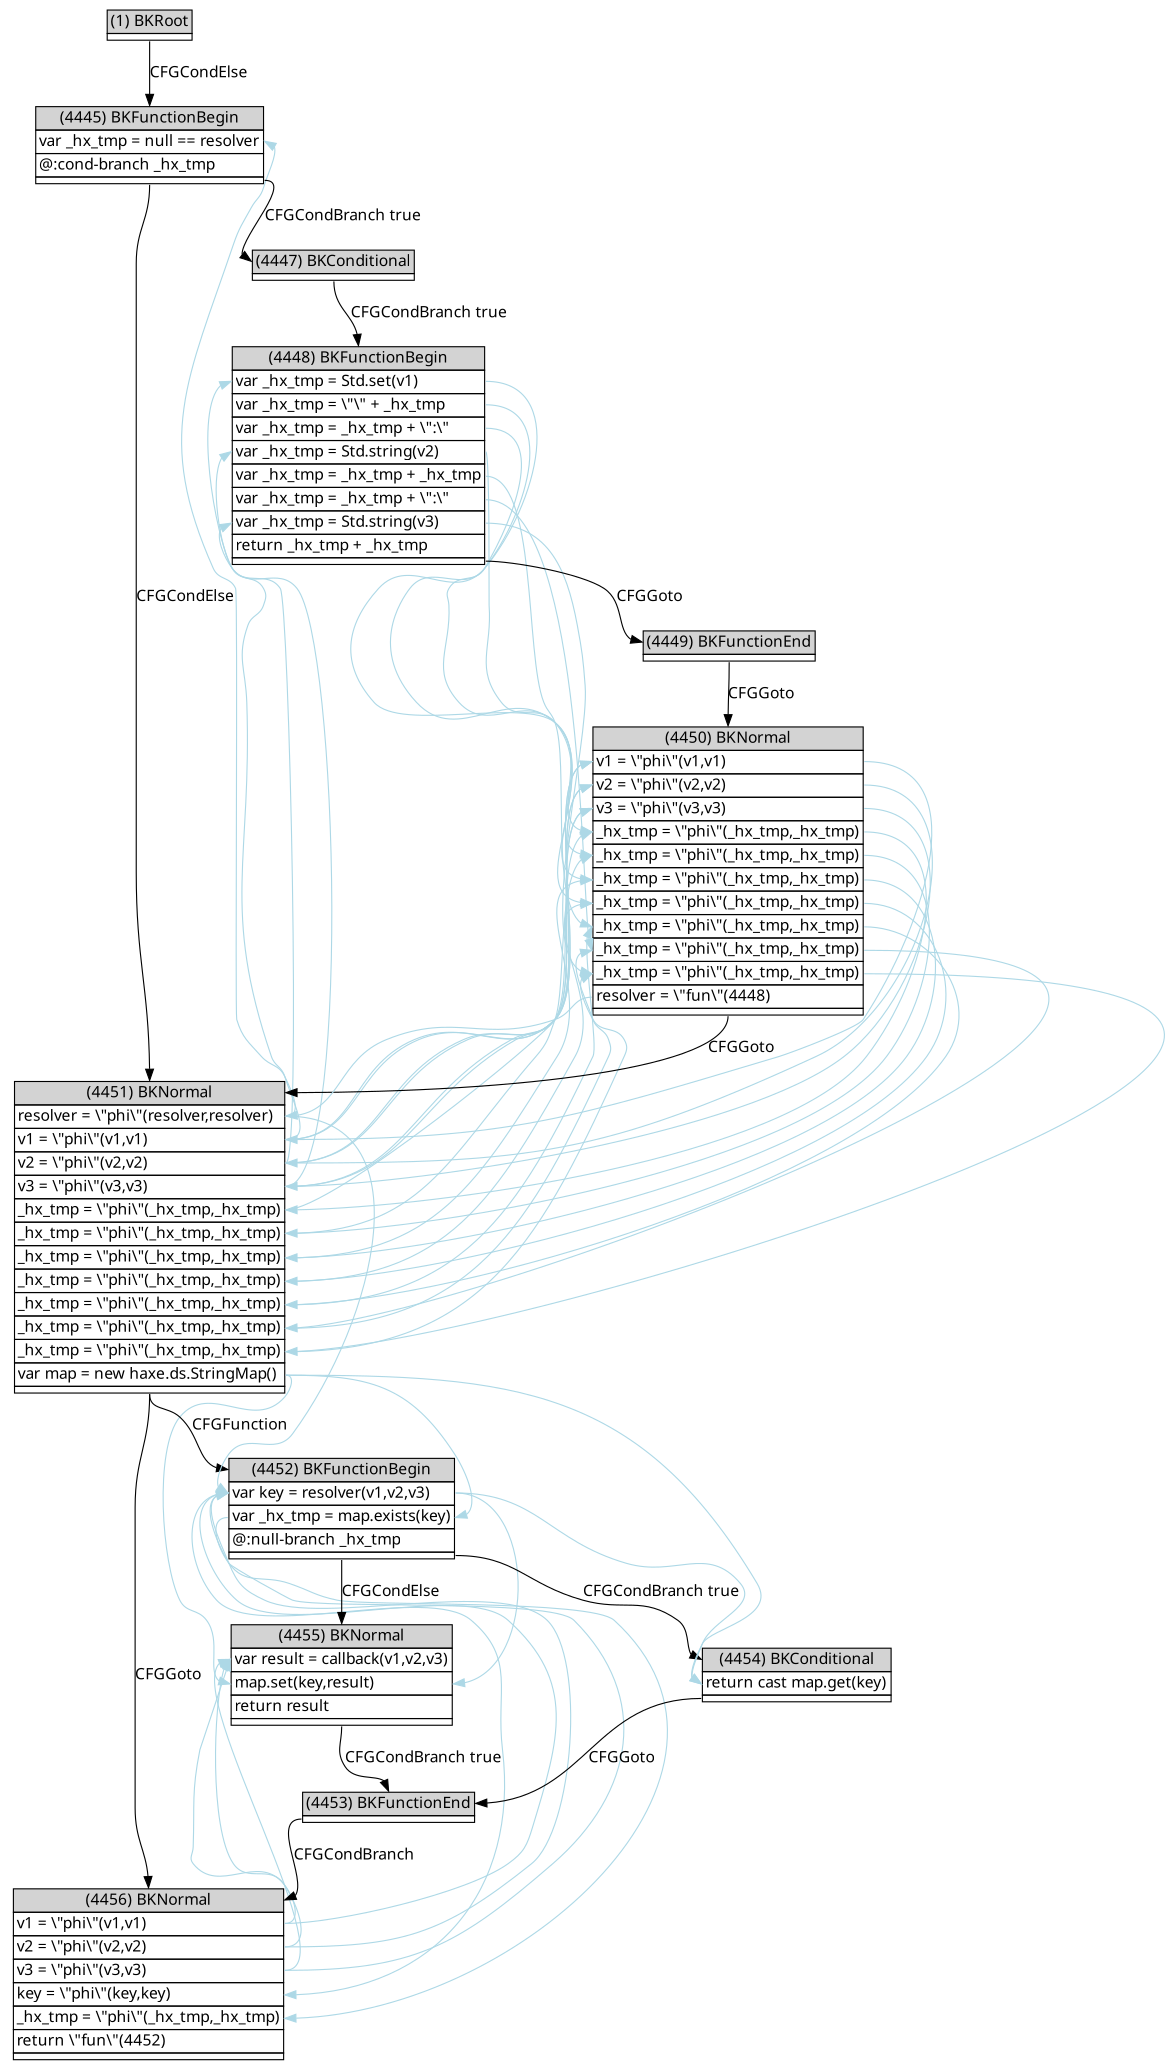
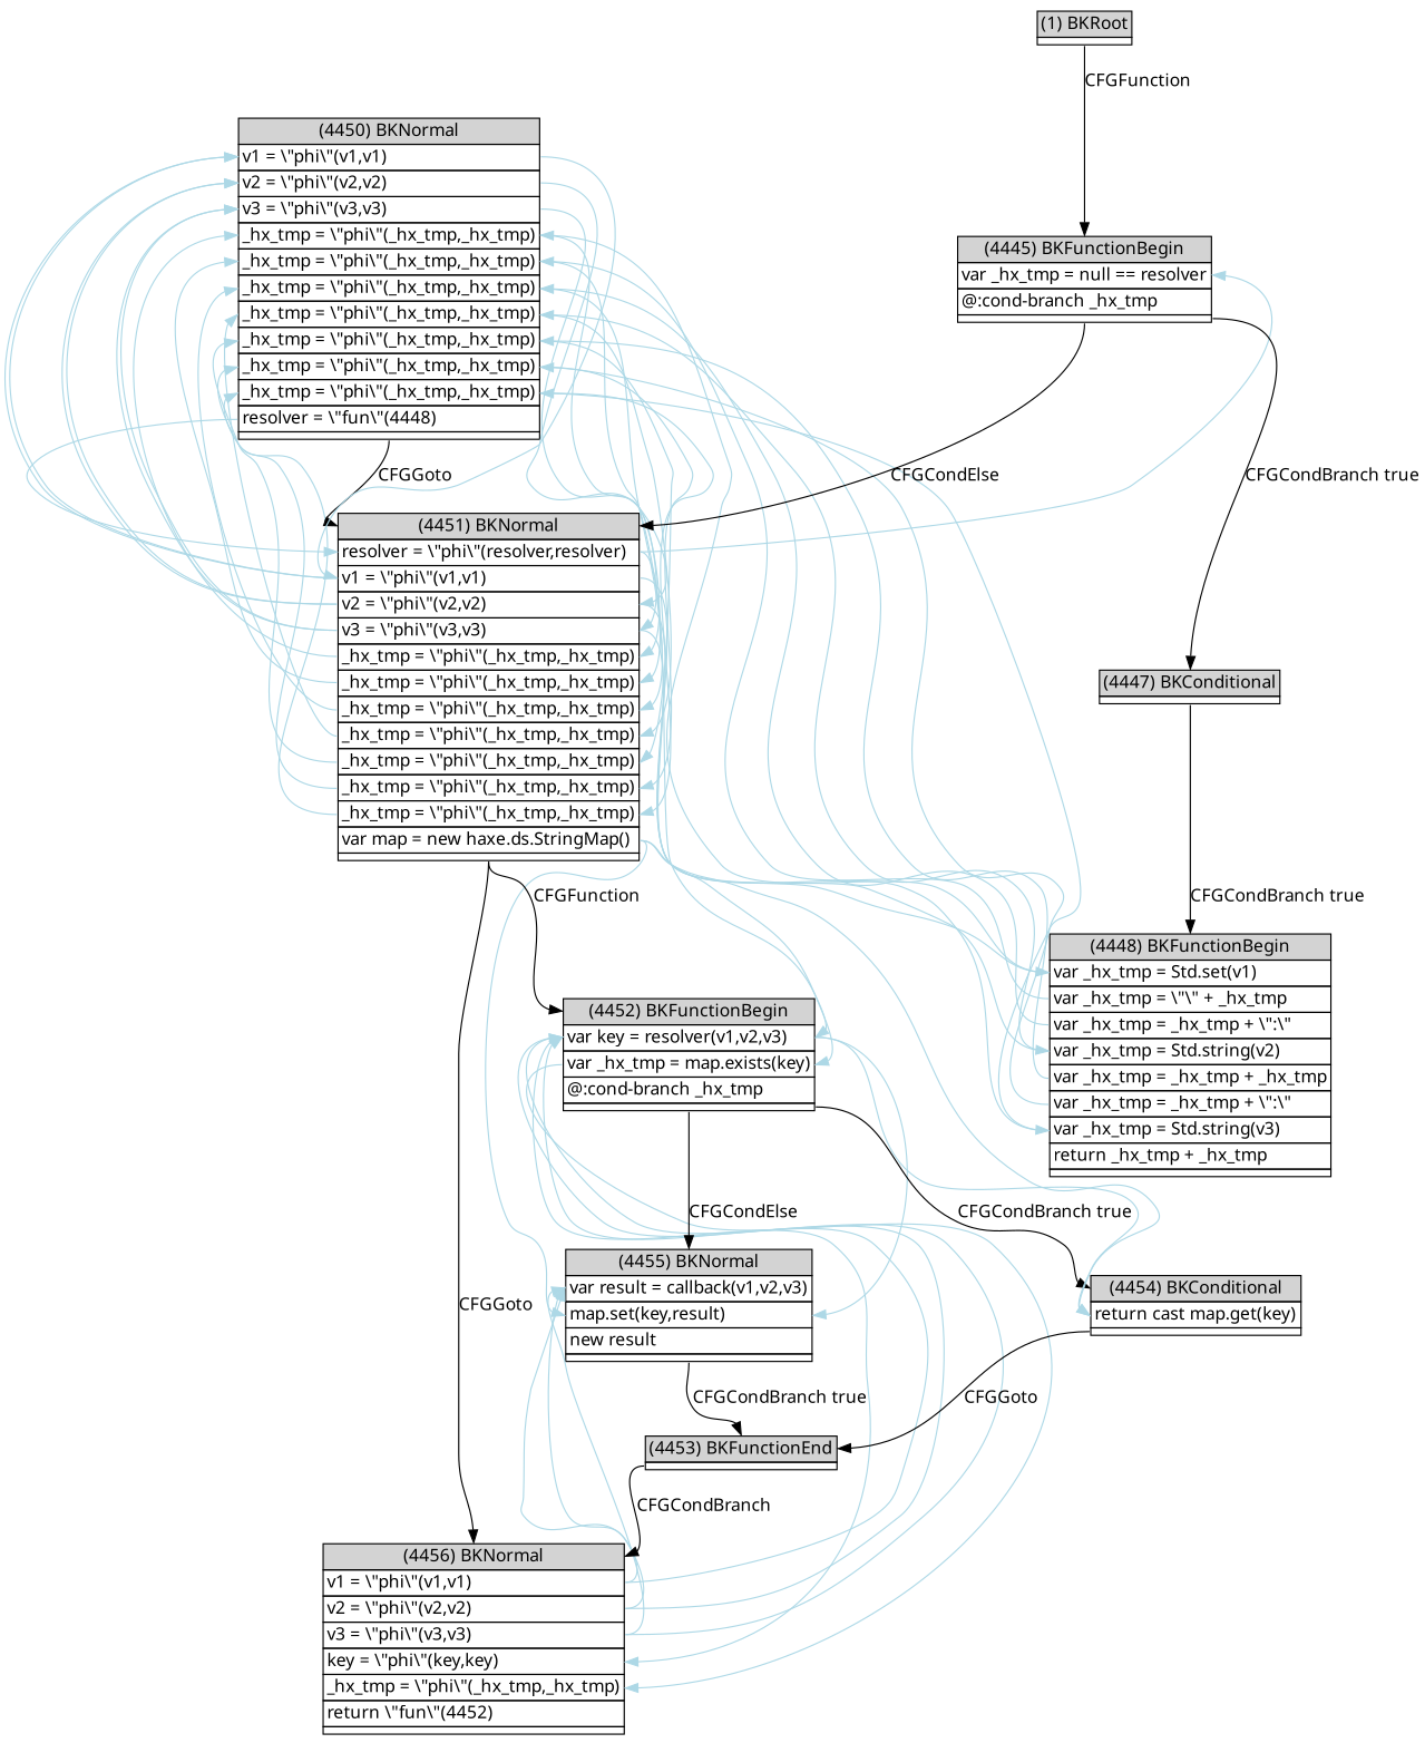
  digraph {
    fontname="Noto Sans"
    node [fontname="Noto Sans" shape=plaintext]
    edge [color=lightblue constraint=false fontname="Noto Sans" headport=in tailport=out]
    n1 [label=<<table BORDER="0" CELLBORDER="1" CELLSPACING="0"> 	<tr><td port="in" bgcolor="lightgray">(4456) BKNormal</td></tr> 	<tr><td port="ep0" align="left">v1 = \"phi\"(v1,v1)</td></tr> 	<tr><td port="ep1" align="left">v2 = \"phi\"(v2,v2)</td></tr> 	<tr><td port="ep2" align="left">v3 = \"phi\"(v3,v3)</td></tr> 	<tr><td port="ep3" align="left">key = \"phi\"(key,key)</td></tr> 	<tr><td port="ep4" align="left">_hx_tmp = \"phi\"(_hx_tmp,_hx_tmp)</td></tr> 	<tr><td port="e0" align="left">return \"fun\"(4452)</td></tr> 	<tr><td port="out"></td></tr> </table>>]
-   n2 [label=<<table BORDER="0" CELLBORDER="1" CELLSPACING="0"> 	<tr><td port="in" bgcolor="lightgray">(4455) BKNormal</td></tr> 	<tr><td port="e0" align="left">var result = callback(v1,v2,v3)</td></tr> 	<tr><td port="e1" align="left">map.set(key,result)</td></tr> 	<tr><td port="e2" align="left">return result</td></tr> 	<tr><td port="out"></td></tr> </table>>]
-   n3 [label=<<table BORDER="0" CELLBORDER="1" CELLSPACING="0"> 	<tr><td port="in" bgcolor="lightgray">(4452) BKFunctionBegin</td></tr> 	<tr><td port="e0" align="left">var key = resolver(v1,v2,v3)</td></tr> 	<tr><td port="e1" align="left">var _hx_tmp = map.exists(key)</td></tr> 	<tr><td port="e2" align="left">@:null-branch _hx_tmp</td></tr> 	<tr><td port="out"></td></tr> </table>>]
+   n2 [label=<<table BORDER="0" CELLBORDER="1" CELLSPACING="0"> 	<tr><td port="in" bgcolor="lightgray">(4455) BKNormal</td></tr> 	<tr><td port="e0" align="left">var result = callback(v1,v2,v3)</td></tr> 	<tr><td port="e1" align="left">map.set(key,result)</td></tr> 	<tr><td port="e2" align="left">new result</td></tr> 	<tr><td port="out"></td></tr> </table>>]
+   n3 [label=<<table BORDER="0" CELLBORDER="1" CELLSPACING="0"> 	<tr><td port="in" bgcolor="lightgray">(4452) BKFunctionBegin</td></tr> 	<tr><td port="e0" align="left">var key = resolver(v1,v2,v3)</td></tr> 	<tr><td port="e1" align="left">var _hx_tmp = map.exists(key)</td></tr> 	<tr><td port="e2" align="left">@:cond-branch _hx_tmp</td></tr> 	<tr><td port="out"></td></tr> </table>>]
    n4 [label=<<table BORDER="0" CELLBORDER="1" CELLSPACING="0"> 	<tr><td port="in" bgcolor="lightgray">(4453) BKFunctionEnd</td></tr> 	<tr><td port="out"></td></tr> </table>>]
    n5 [label=<<table BORDER="0" CELLBORDER="1" CELLSPACING="0"> 	<tr><td port="in" bgcolor="lightgray">(4454) BKConditional</td></tr> 	<tr><td port="e0" align="left">return cast map.get(key)</td></tr> 	<tr><td port="out"></td></tr> </table>>]
    n6 [label=<<table BORDER="0" CELLBORDER="1" CELLSPACING="0"> 	<tr><td port="in" bgcolor="lightgray">(4451) BKNormal</td></tr> 	<tr><td port="ep0" align="left">resolver = \"phi\"(resolver,resolver)</td></tr> 	<tr><td port="ep1" align="left">v1 = \"phi\"(v1,v1)</td></tr> 	<tr><td port="ep2" align="left">v2 = \"phi\"(v2,v2)</td></tr> 	<tr><td port="ep3" align="left">v3 = \"phi\"(v3,v3)</td></tr> 	<tr><td port="ep4" align="left">_hx_tmp = \"phi\"(_hx_tmp,_hx_tmp)</td></tr> 	<tr><td port="ep5" align="left">_hx_tmp = \"phi\"(_hx_tmp,_hx_tmp)</td></tr> 	<tr><td port="ep6" align="left">_hx_tmp = \"phi\"(_hx_tmp,_hx_tmp)</td></tr> 	<tr><td port="ep7" align="left">_hx_tmp = \"phi\"(_hx_tmp,_hx_tmp)</td></tr> 	<tr><td port="ep8" align="left">_hx_tmp = \"phi\"(_hx_tmp,_hx_tmp)</td></tr> 	<tr><td port="ep9" align="left">_hx_tmp = \"phi\"(_hx_tmp,_hx_tmp)</td></tr> 	<tr><td port="ep10" align="left">_hx_tmp = \"phi\"(_hx_tmp,_hx_tmp)</td></tr> 	<tr><td port="e0" align="left">var map = new haxe.ds.StringMap()</td></tr> 	<tr><td port="out"></td></tr> </table>>]
    n7 [label=<<table BORDER="0" CELLBORDER="1" CELLSPACING="0"> 	<tr><td port="in" bgcolor="lightgray">(4450) BKNormal</td></tr> 	<tr><td port="ep0" align="left">v1 = \"phi\"(v1,v1)</td></tr> 	<tr><td port="ep1" align="left">v2 = \"phi\"(v2,v2)</td></tr> 	<tr><td port="ep2" align="left">v3 = \"phi\"(v3,v3)</td></tr> 	<tr><td port="ep3" align="left">_hx_tmp = \"phi\"(_hx_tmp,_hx_tmp)</td></tr> 	<tr><td port="ep4" align="left">_hx_tmp = \"phi\"(_hx_tmp,_hx_tmp)</td></tr> 	<tr><td port="ep5" align="left">_hx_tmp = \"phi\"(_hx_tmp,_hx_tmp)</td></tr> 	<tr><td port="ep6" align="left">_hx_tmp = \"phi\"(_hx_tmp,_hx_tmp)</td></tr> 	<tr><td port="ep7" align="left">_hx_tmp = \"phi\"(_hx_tmp,_hx_tmp)</td></tr> 	<tr><td port="ep8" align="left">_hx_tmp = \"phi\"(_hx_tmp,_hx_tmp)</td></tr> 	<tr><td port="ep9" align="left">_hx_tmp = \"phi\"(_hx_tmp,_hx_tmp)</td></tr> 	<tr><td port="e0" align="left">resolver = \"fun\"(4448)</td></tr> 	<tr><td port="out"></td></tr> </table>>]
    n8 [label=<<table BORDER="0" CELLBORDER="1" CELLSPACING="0"> 	<tr><td port="in" bgcolor="lightgray">(4448) BKFunctionBegin</td></tr> 	<tr><td port="e0" align="left">var _hx_tmp = Std.set(v1)</td></tr> 	<tr><td port="e1" align="left">var _hx_tmp = \"\" + _hx_tmp</td></tr> 	<tr><td port="e2" align="left">var _hx_tmp = _hx_tmp + \":\"</td></tr> 	<tr><td port="e3" align="left">var _hx_tmp = Std.string(v2)</td></tr> 	<tr><td port="e4" align="left">var _hx_tmp = _hx_tmp + _hx_tmp</td></tr> 	<tr><td port="e5" align="left">var _hx_tmp = _hx_tmp + \":\"</td></tr> 	<tr><td port="e6" align="left">var _hx_tmp = Std.string(v3)</td></tr> 	<tr><td port="e7" align="left">return _hx_tmp + _hx_tmp</td></tr> 	<tr><td port="out"></td></tr> </table>>]
    n9 [label=<<table BORDER="0" CELLBORDER="1" CELLSPACING="0"> 	<tr><td port="in" bgcolor="lightgray">(4445) BKFunctionBegin</td></tr> 	<tr><td port="e0" align="left">var _hx_tmp = null == resolver</td></tr> 	<tr><td port="e1" align="left">@:cond-branch _hx_tmp</td></tr> 	<tr><td port="out"></td></tr> </table>>]
-   n10 [label=<<table BORDER="0" CELLBORDER="1" CELLSPACING="0"> 	<tr><td port="in" bgcolor="lightgray">(4449) BKFunctionEnd</td></tr> 	<tr><td port="out"></td></tr> </table>>]
    n11 [label=<<table BORDER="0" CELLBORDER="1" CELLSPACING="0"> 	<tr><td port="in" bgcolor="lightgray">(4447) BKConditional</td></tr> 	<tr><td port="out"></td></tr> </table>>]
    n12 [label=<<table BORDER="0" CELLBORDER="1" CELLSPACING="0"> 	<tr><td port="in" bgcolor="lightgray">(1) BKRoot</td></tr> 	<tr><td port="out"></td></tr> </table>>]
    n1 -> n2 [headport=e0 tailport=ep0]
    n1 -> n2 [headport=e0 tailport=ep1]
    n1 -> n2 [headport=e0 tailport=ep2]
    n1 -> n3 [headport=e0 tailport=ep0]
    n1 -> n3 [headport=e0 tailport=ep1]
    n1 -> n3 [headport=e0 tailport=ep2]
    n2 -> n4 [label="CFGCondBranch true" color="" constraint=""]
    n3 -> n1 [headport=ep3 tailport=e0]
    n3 -> n1 [headport=ep4 tailport=e1]
    n3 -> n2 [label=CFGCondElse color="" constraint=""]
    n3 -> n2 [headport=e1 tailport=e0]
    n3 -> n5 [label="CFGCondBranch true" color="" constraint=""]
    n3 -> n5 [headport=e0 tailport=e0]
    n4 -> n1 [label=CFGCondBranch color="" constraint=""]
    n5 -> n4 [label=CFGGoto color="" constraint=""]
    n6 -> n1 [label=CFGGoto color="" constraint=""]
    n6 -> n2 [headport=e1 tailport=e0]
    n6 -> n3 [label=CFGFunction color="" constraint=""]
    n6 -> n3 [headport=e0 tailport=ep0]
    n6 -> n3 [headport=e1 tailport=e0]
    n6 -> n5 [headport=e0 tailport=e0]
    n6 -> n7 [headport=ep0 tailport=ep1]
    n6 -> n7 [headport=ep0 tailport=ep1]
    n6 -> n7 [headport=ep1 tailport=ep2]
    n6 -> n7 [headport=ep1 tailport=ep2]
    n6 -> n7 [headport=ep2 tailport=ep3]
    n6 -> n7 [headport=ep2 tailport=ep3]
    n6 -> n7 [headport=ep3 tailport=ep4]
    n6 -> n7 [headport=ep4 tailport=ep5]
    n6 -> n7 [headport=ep5 tailport=ep6]
    n6 -> n7 [headport=ep6 tailport=ep7]
    n6 -> n7 [headport=ep7 tailport=ep8]
    n6 -> n7 [headport=ep8 tailport=ep9]
    n6 -> n7 [headport=ep9 tailport=ep10]
    n6 -> n8 [headport=e0 tailport=ep1]
    n6 -> n8 [headport=e3 tailport=ep2]
    n6 -> n8 [headport=e6 tailport=ep3]
    n6 -> n9 [headport=e0 tailport=ep0]
    n7 -> n6 [label=CFGGoto color="" constraint=""]
    n7 -> n6 [headport=ep1 tailport=ep0]
    n7 -> n6 [headport=ep2 tailport=ep1]
    n7 -> n6 [headport=ep3 tailport=ep2]
    n7 -> n6 [headport=ep4 tailport=ep3]
    n7 -> n6 [headport=ep5 tailport=ep4]
    n7 -> n6 [headport=ep6 tailport=ep5]
    n7 -> n6 [headport=ep7 tailport=ep6]
    n7 -> n6 [headport=ep8 tailport=ep7]
    n7 -> n6 [headport=ep9 tailport=ep8]
    n7 -> n6 [headport=ep10 tailport=ep9]
    n7 -> n6 [headport=ep0 tailport=e0]
    n8 -> n7 [headport=ep3 tailport=e0]
    n8 -> n7 [headport=ep4 tailport=e1]
    n8 -> n7 [headport=ep5 tailport=e2]
    n8 -> n7 [headport=ep6 tailport=e3]
    n8 -> n7 [headport=ep7 tailport=e4]
    n8 -> n7 [headport=ep8 tailport=e5]
    n8 -> n7 [headport=ep9 tailport=e6]
-   n8 -> n10 [label=CFGGoto color="" constraint=""]
    n9 -> n6 [label=CFGCondElse color="" constraint=""]
    n9 -> n11 [label="CFGCondBranch true" color="" constraint=""]
-   n10 -> n7 [label=CFGGoto color="" constraint=""]
    n11 -> n8 [label="CFGCondBranch true" color="" constraint=""]
-   n12 -> n9 [label=CFGCondElse color="" constraint=""]
+   n12 -> n9 [label=CFGFunction color="" constraint=""]
  }
